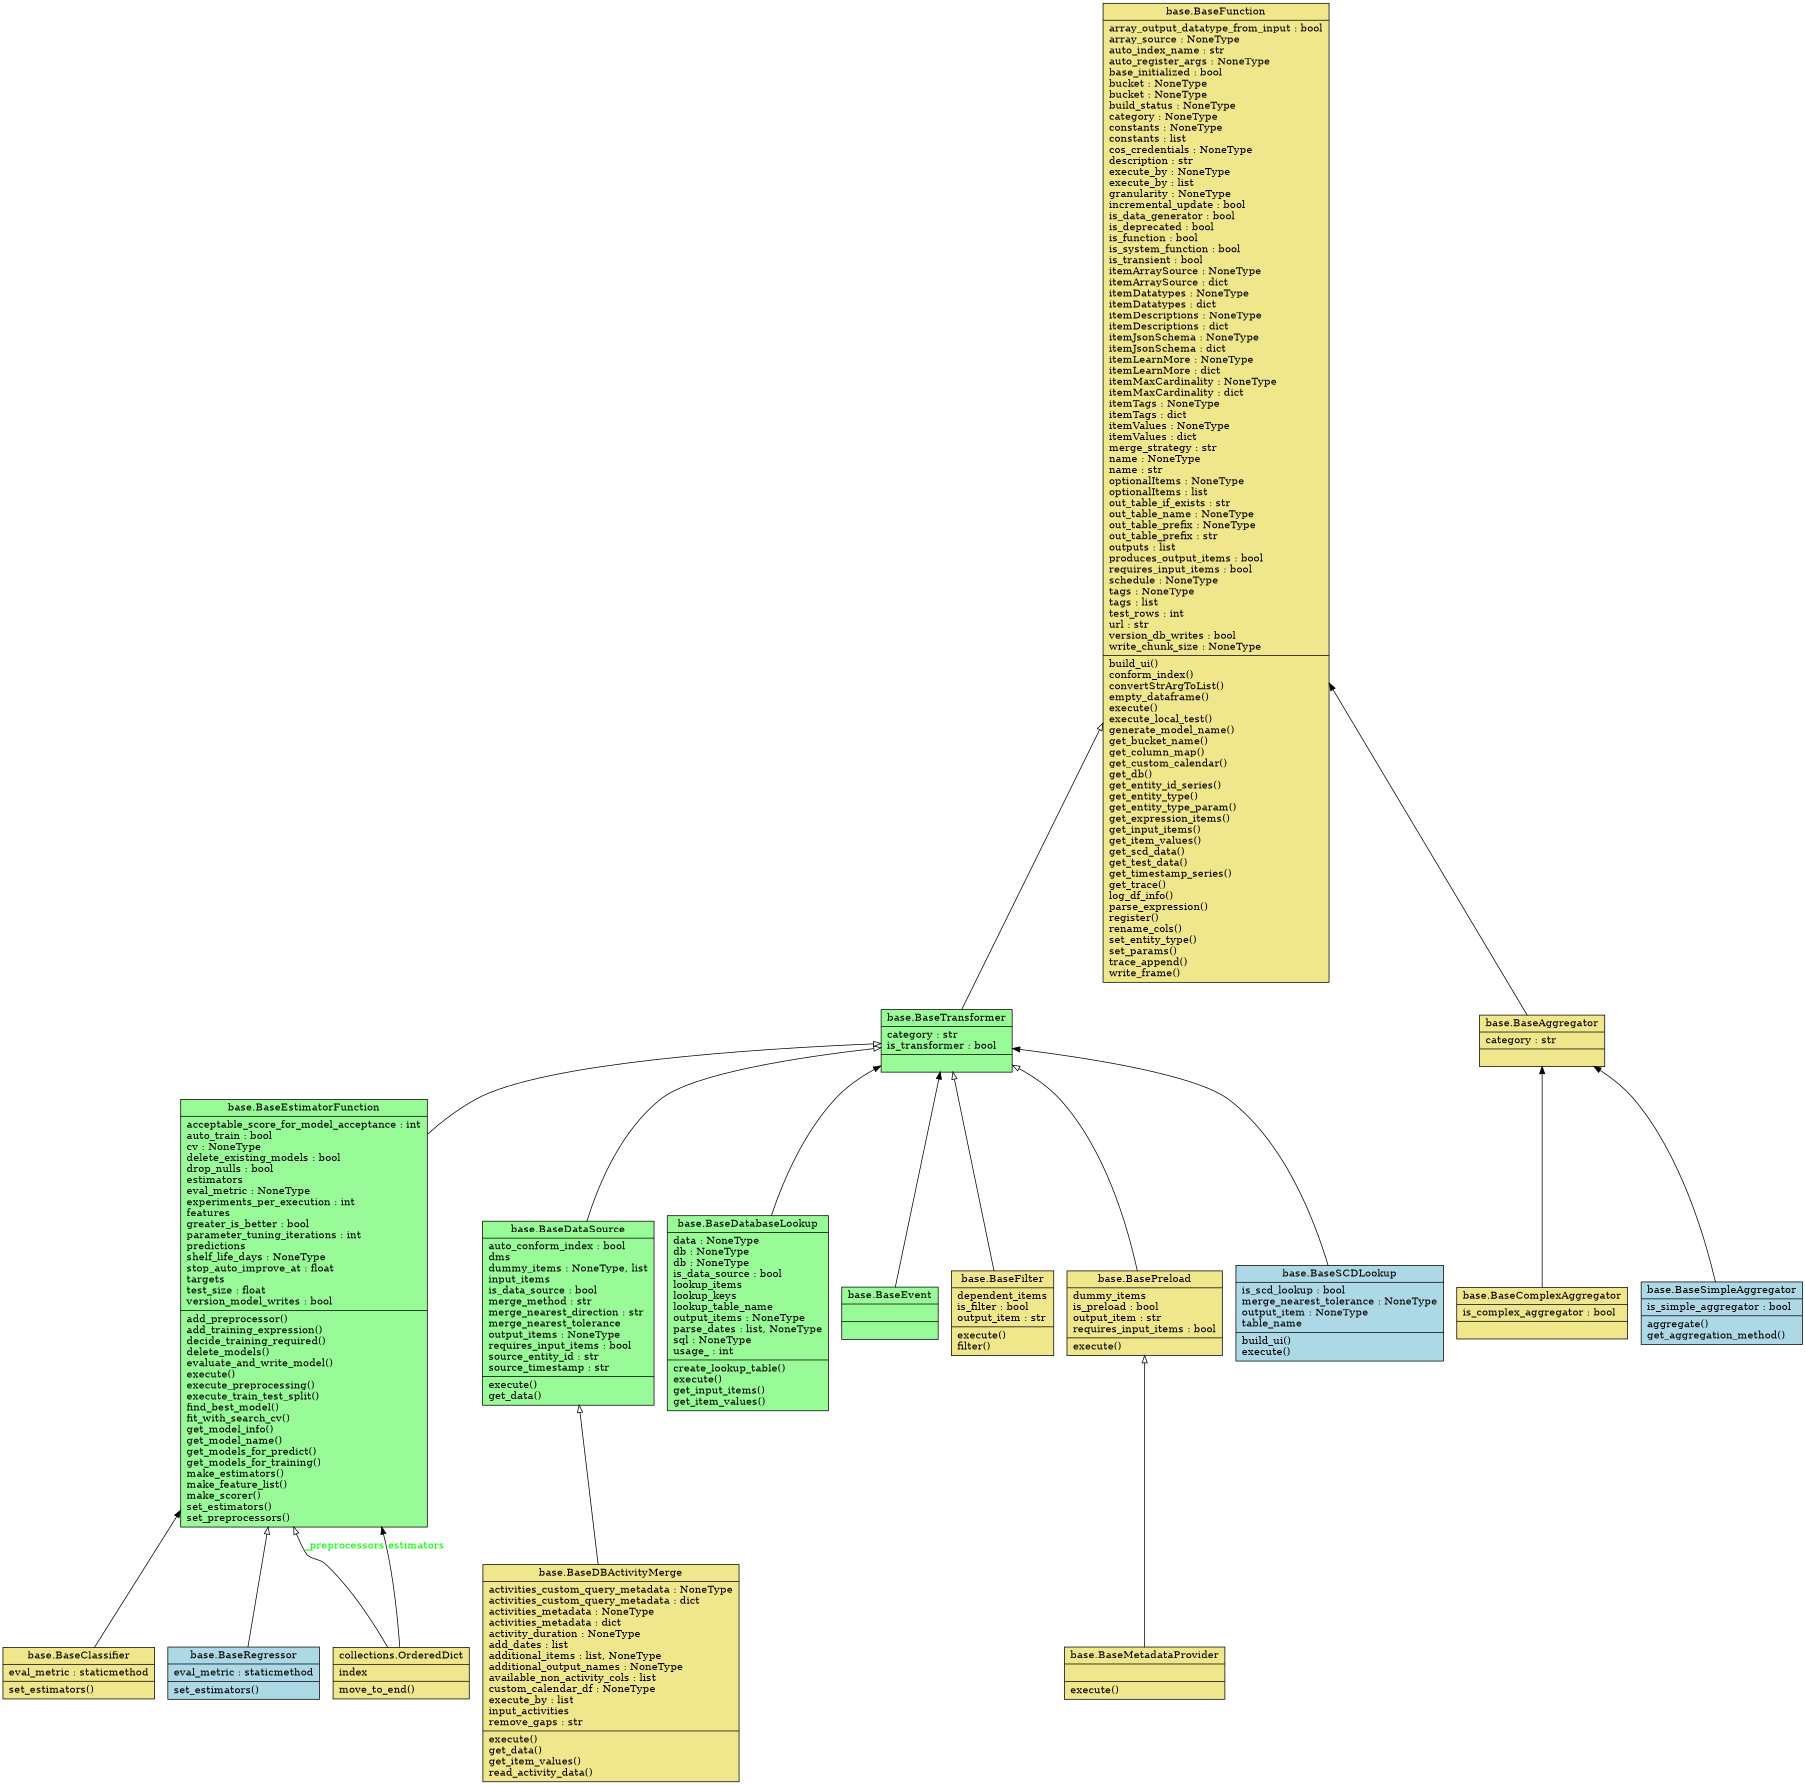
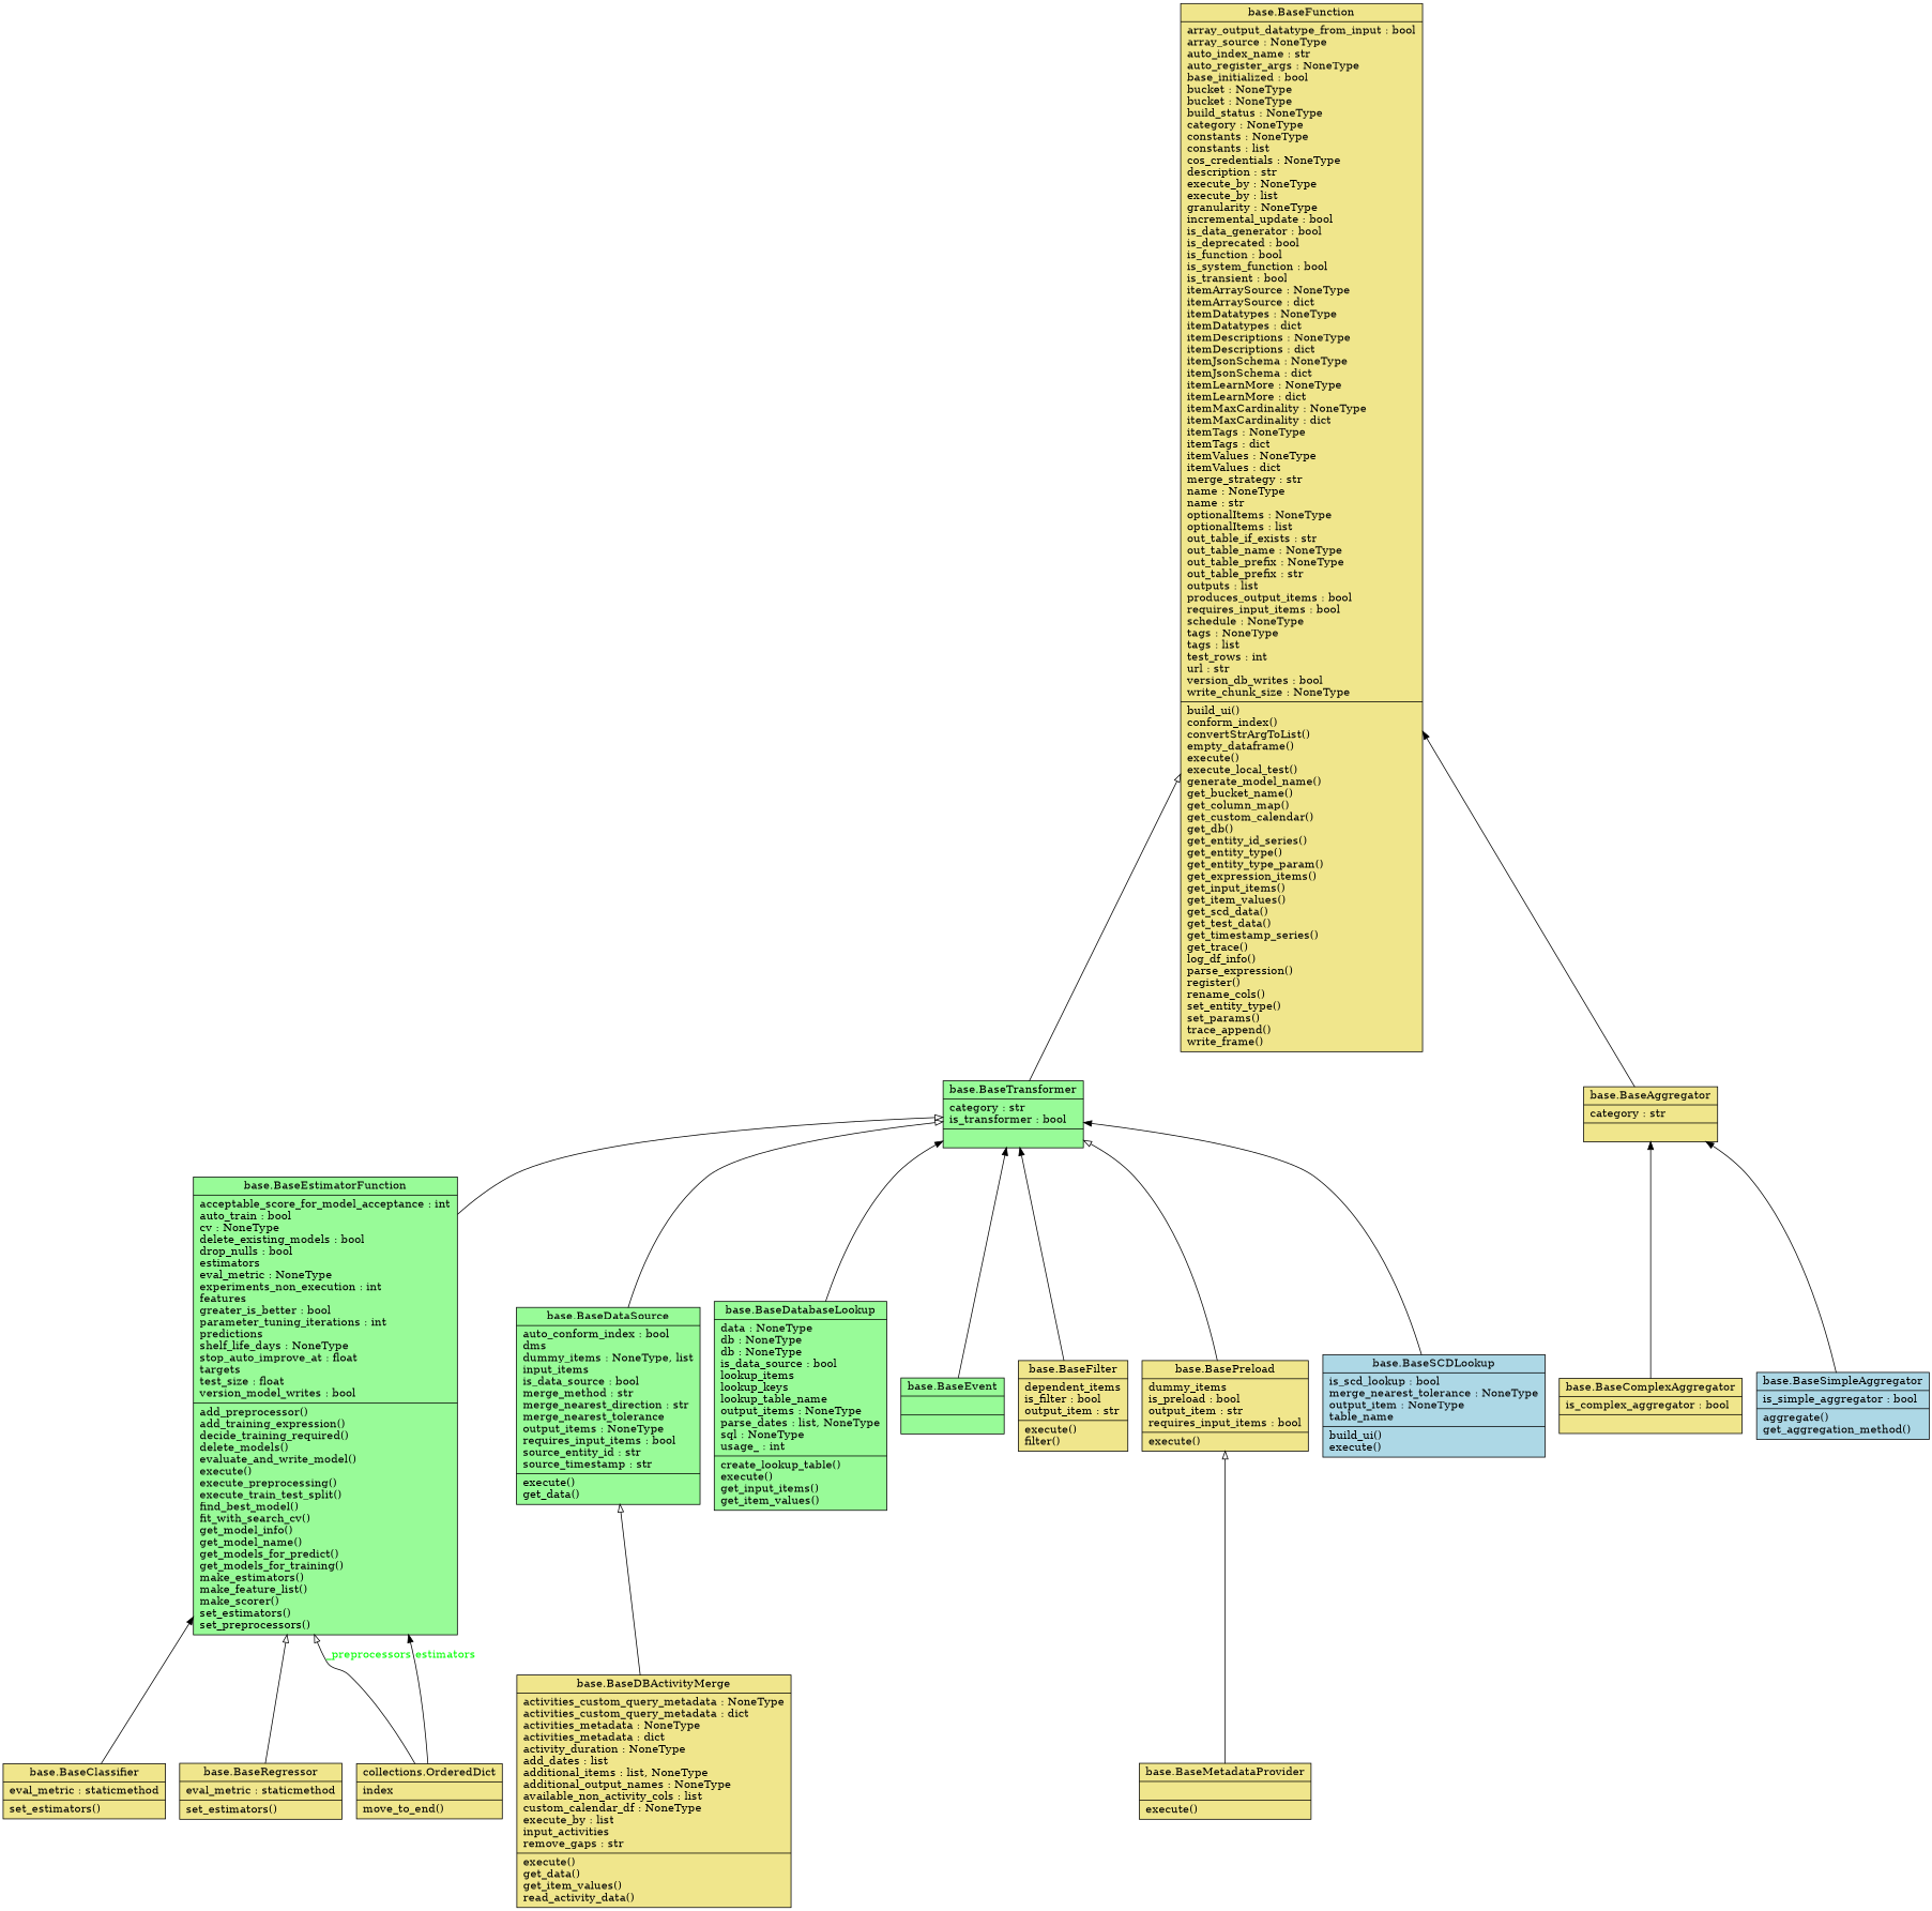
  digraph {
    rankdir=BT
    node [fillcolor=khaki shape=record style=filled]
    edge [arrowhead=onormal arrowtail=none]
    n1 [label="{base.BaseAggregator|category : str\l|}"]
    n2 [label="{base.BaseFunction|array_output_datatype_from_input : bool\larray_source : NoneType\lauto_index_name : str\lauto_register_args : NoneType\lbase_initialized : bool\lbucket : NoneType\lbucket : NoneType\lbuild_status : NoneType\lcategory : NoneType\lconstants : NoneType\lconstants : list\lcos_credentials : NoneType\ldescription : str\lexecute_by : NoneType\lexecute_by : list\lgranularity : NoneType\lincremental_update : bool\lis_data_generator : bool\lis_deprecated : bool\lis_function : bool\lis_system_function : bool\lis_transient : bool\litemArraySource : NoneType\litemArraySource : dict\litemDatatypes : NoneType\litemDatatypes : dict\litemDescriptions : NoneType\litemDescriptions : dict\litemJsonSchema : NoneType\litemJsonSchema : dict\litemLearnMore : NoneType\litemLearnMore : dict\litemMaxCardinality : NoneType\litemMaxCardinality : dict\litemTags : NoneType\litemTags : dict\litemValues : NoneType\litemValues : dict\lmerge_strategy : str\lname : NoneType\lname : str\loptionalItems : NoneType\loptionalItems : list\lout_table_if_exists : str\lout_table_name : NoneType\lout_table_prefix : NoneType\lout_table_prefix : str\loutputs : list\lproduces_output_items : bool\lrequires_input_items : bool\lschedule : NoneType\ltags : NoneType\ltags : list\ltest_rows : int\lurl : str\lversion_db_writes : bool\lwrite_chunk_size : NoneType\l|build_ui()\lconform_index()\lconvertStrArgToList()\lempty_dataframe()\lexecute()\lexecute_local_test()\lgenerate_model_name()\lget_bucket_name()\lget_column_map()\lget_custom_calendar()\lget_db()\lget_entity_id_series()\lget_entity_type()\lget_entity_type_param()\lget_expression_items()\lget_input_items()\lget_item_values()\lget_scd_data()\lget_test_data()\lget_timestamp_series()\lget_trace()\llog_df_info()\lparse_expression()\lregister()\lrename_cols()\lset_entity_type()\lset_params()\ltrace_append()\lwrite_frame()\l}"]
    n3 [label="{base.BaseClassifier|eval_metric : staticmethod\l|set_estimators()\l}"]
-   n4 [fillcolor=palegreen label="{base.BaseEstimatorFunction|acceptable_score_for_model_acceptance : int\lauto_train : bool\lcv : NoneType\ldelete_existing_models : bool\ldrop_nulls : bool\lestimators\leval_metric : NoneType\lexperiments_per_execution : int\lfeatures\lgreater_is_better : bool\lparameter_tuning_iterations : int\lpredictions\lshelf_life_days : NoneType\lstop_auto_improve_at : float\ltargets\ltest_size : float\lversion_model_writes : bool\l|add_preprocessor()\ladd_training_expression()\ldecide_training_required()\ldelete_models()\levaluate_and_write_model()\lexecute()\lexecute_preprocessing()\lexecute_train_test_split()\lfind_best_model()\lfit_with_search_cv()\lget_model_info()\lget_model_name()\lget_models_for_predict()\lget_models_for_training()\lmake_estimators()\lmake_feature_list()\lmake_scorer()\lset_estimators()\lset_preprocessors()\l}"]
+   n4 [fillcolor=palegreen label="{base.BaseEstimatorFunction|acceptable_score_for_model_acceptance : int\lauto_train : bool\lcv : NoneType\ldelete_existing_models : bool\ldrop_nulls : bool\lestimators\leval_metric : NoneType\lexperiments_non_execution : int\lfeatures\lgreater_is_better : bool\lparameter_tuning_iterations : int\lpredictions\lshelf_life_days : NoneType\lstop_auto_improve_at : float\ltargets\ltest_size : float\lversion_model_writes : bool\l|add_preprocessor()\ladd_training_expression()\ldecide_training_required()\ldelete_models()\levaluate_and_write_model()\lexecute()\lexecute_preprocessing()\lexecute_train_test_split()\lfind_best_model()\lfit_with_search_cv()\lget_model_info()\lget_model_name()\lget_models_for_predict()\lget_models_for_training()\lmake_estimators()\lmake_feature_list()\lmake_scorer()\lset_estimators()\lset_preprocessors()\l}"]
    n5 [fillcolor=palegreen label="{base.BaseTransformer|category : str\lis_transformer : bool\l|}"]
    n6 [label="{base.BaseComplexAggregator|is_complex_aggregator : bool\l|}"]
    n7 [label="{base.BaseDBActivityMerge|activities_custom_query_metadata : NoneType\lactivities_custom_query_metadata : dict\lactivities_metadata : NoneType\lactivities_metadata : dict\lactivity_duration : NoneType\ladd_dates : list\ladditional_items : list, NoneType\ladditional_output_names : NoneType\lavailable_non_activity_cols : list\lcustom_calendar_df : NoneType\lexecute_by : list\linput_activities\lremove_gaps : str\l|execute()\lget_data()\lget_item_values()\lread_activity_data()\l}"]
    n8 [fillcolor=palegreen label="{base.BaseDataSource|auto_conform_index : bool\ldms\ldummy_items : NoneType, list\linput_items\lis_data_source : bool\lmerge_method : str\lmerge_nearest_direction : str\lmerge_nearest_tolerance\loutput_items : NoneType\lrequires_input_items : bool\lsource_entity_id : str\lsource_timestamp : str\l|execute()\lget_data()\l}"]
    n9 [fillcolor=palegreen label="{base.BaseDatabaseLookup|data : NoneType\ldb : NoneType\ldb : NoneType\lis_data_source : bool\llookup_items\llookup_keys\llookup_table_name\loutput_items : NoneType\lparse_dates : list, NoneType\lsql : NoneType\lusage_ : int\l|create_lookup_table()\lexecute()\lget_input_items()\lget_item_values()\l}"]
    n10 [fillcolor=palegreen label="{base.BaseEvent|\l|}"]
    n11 [label="{base.BaseFilter|dependent_items\lis_filter : bool\loutput_item : str\l|execute()\lfilter()\l}"]
    n12 [label="{base.BaseMetadataProvider|\l|execute()\l}"]
    n13 [label="{base.BasePreload|dummy_items\lis_preload : bool\loutput_item : str\lrequires_input_items : bool\l|execute()\l}"]
-   n14 [fillcolor=lightblue label="{base.BaseRegressor|eval_metric : staticmethod\l|set_estimators()\l}"]
+   n14 [label="{base.BaseRegressor|eval_metric : staticmethod\l|set_estimators()\l}"]
    n15 [fillcolor=lightblue label="{base.BaseSCDLookup|is_scd_lookup : bool\lmerge_nearest_tolerance : NoneType\loutput_item : NoneType\ltable_name\l|build_ui()\lexecute()\l}"]
    n16 [fillcolor=lightblue label="{base.BaseSimpleAggregator|is_simple_aggregator : bool\l|aggregate()\lget_aggregation_method()\l}"]
    n17 [label="{collections.OrderedDict|index\l|move_to_end()\l}"]
    n1 -> n2 [arrowhead=normal]
    n3 -> n4 [arrowhead=normal]
    n4 -> n5
    n5 -> n2
    n6 -> n1 [arrowhead=normal]
    n7 -> n8
    n8 -> n5
    n9 -> n5 [arrowhead=normal]
    n10 -> n5 [arrowhead=normal]
-   n11 -> n5
+   n11 -> n5 [arrowhead=normal]
    n12 -> n13
    n13 -> n5
    n14 -> n4
    n15 -> n5 [arrowhead=normal]
    n16 -> n1 [arrowhead=normal]
    n17 -> n4 [fontcolor=green label=_preprocessors style=solid]
    n17 -> n4 [arrowhead=normal fontcolor=green label=estimators style=solid]
  }
